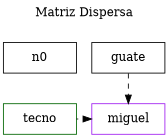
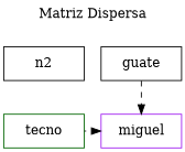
  digraph {
    label="Matriz Dispersa"
    labelloc=t
    node [color=black shape=box group=0]
    edge [color=transparent]
-   n0 [width=1.2 group=""]
+   n0 [width=1.2 label=n2 group=""]
    n2 [label=guate width=1.2]
    n1 [color=purple label=miguel width=1.2]
    n3 [color=darkgreen label=tecno width=1.2]
    subgraph sub_1 {
      rank=same
      n0
      n2
    }
    subgraph sub_2 {
      rank=same
      n1
      n3
    }
    n0 -> n2
    n0 -> n3
    n2 -> n0
    n2 -> n1 [style=dashed color=""]
    n3 -> n0
    n3 -> n1 [style=dotted color=""]
  }
